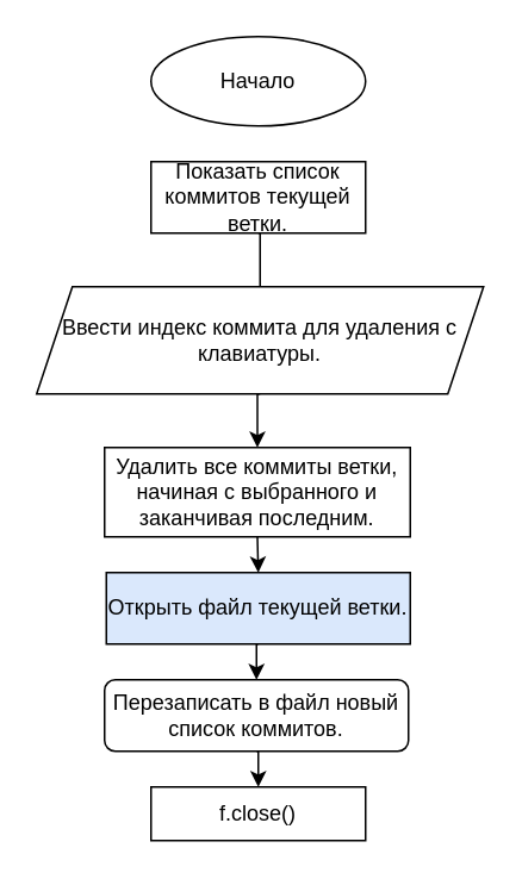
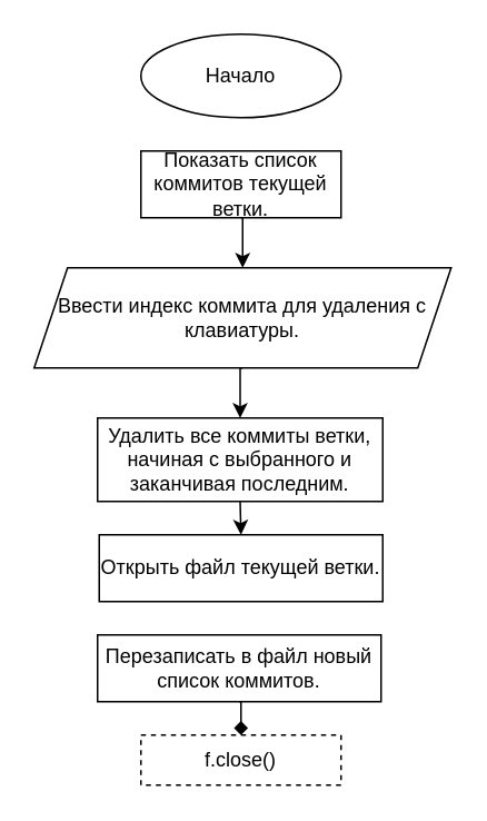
  <mxCell id="0" />
  <mxCell id="1" parent="0" />
  <mxCell id="2" value="Начало" style="ellipse;whiteSpace=wrap;html=1;" parent="1" vertex="1"><mxGeometry x="84" y="20" width="120" height="50" as="geometry" /></mxCell>
- <mxCell id="3" style="edgeStyle=orthogonalEdgeStyle;rounded=0;orthogonalLoop=1;jettySize=auto;html=1;exitX=0.5;exitY=1;exitDx=0;exitDy=0;entryX=0.5;entryY=0;entryDx=0;entryDy=0;endArrow=none;" parent="1" source="4" target="6" edge="1"><mxGeometry relative="1" as="geometry" /></mxCell>
+ <mxCell id="3" style="edgeStyle=orthogonalEdgeStyle;rounded=0;orthogonalLoop=1;jettySize=auto;html=1;exitX=0.5;exitY=1;exitDx=0;exitDy=0;entryX=0.5;entryY=0;entryDx=0;entryDy=0;" parent="1" source="4" target="6" edge="1"><mxGeometry relative="1" as="geometry" /></mxCell>
  <mxCell id="4" value="Показать список коммитов текущей ветки." style="rounded=0;whiteSpace=wrap;html=1;" parent="1" vertex="1"><mxGeometry x="84" y="90" width="120" height="40" as="geometry" /></mxCell>
  <mxCell id="5" style="edgeStyle=orthogonalEdgeStyle;rounded=0;orthogonalLoop=1;jettySize=auto;html=1;exitX=0.5;exitY=1;exitDx=0;exitDy=0;entryX=0.5;entryY=0;entryDx=0;entryDy=0;" parent="1" source="6" target="8" edge="1"><mxGeometry relative="1" as="geometry" /></mxCell>
  <mxCell id="6" value="Ввести индекс коммита для удаления с клавиатуры." style="shape=parallelogram;perimeter=parallelogramPerimeter;whiteSpace=wrap;html=1;fixedSize=1;" parent="1" vertex="1"><mxGeometry x="20" y="160" width="250" height="60" as="geometry" /></mxCell>
  <mxCell id="7" style="edgeStyle=orthogonalEdgeStyle;rounded=0;orthogonalLoop=1;jettySize=auto;html=1;exitX=0.5;exitY=1;exitDx=0;exitDy=0;entryX=0.5;entryY=0;entryDx=0;entryDy=0;" parent="1" source="8" target="10" edge="1"><mxGeometry relative="1" as="geometry" /></mxCell>
  <mxCell id="8" value="Удалить все коммиты ветки, начиная с выбранного и заканчивая последним." style="rounded=0;whiteSpace=wrap;html=1;" parent="1" vertex="1"><mxGeometry x="58" y="250" width="171" height="50" as="geometry" /></mxCell>
- <mxCell id="9" style="edgeStyle=orthogonalEdgeStyle;rounded=0;orthogonalLoop=1;jettySize=auto;html=1;exitX=0.5;exitY=1;exitDx=0;exitDy=0;entryX=0.5;entryY=0;entryDx=0;entryDy=0;" parent="1" source="10" target="12" edge="1"><mxGeometry relative="1" as="geometry" /></mxCell>
- <mxCell id="10" value="Открыть файл текущей ветки." style="rounded=0;whiteSpace=wrap;html=1;fillColor=#dae8fc;" parent="1" vertex="1"><mxGeometry x="59" y="320" width="170" height="40" as="geometry" /></mxCell>
- <mxCell id="11" style="edgeStyle=orthogonalEdgeStyle;rounded=0;orthogonalLoop=1;jettySize=auto;html=1;exitX=0.5;exitY=1;exitDx=0;exitDy=0;entryX=0.5;entryY=0;entryDx=0;entryDy=0;" parent="1" source="12" target="13" edge="1"><mxGeometry relative="1" as="geometry" /></mxCell>
- <mxCell id="12" value="Перезаписать в файл новый список коммитов." style="whiteSpace=wrap;html=1;rounded=1;" parent="1" vertex="1"><mxGeometry x="58" y="380" width="170" height="40" as="geometry" /></mxCell>
- <mxCell id="13" value="f.close()" style="rounded=0;whiteSpace=wrap;html=1;" parent="1" vertex="1"><mxGeometry x="84" y="440" width="120" height="30" as="geometry" /></mxCell>
+ <mxCell id="10" value="Открыть файл текущей ветки." style="rounded=0;whiteSpace=wrap;html=1;" parent="1" vertex="1"><mxGeometry x="59" y="320" width="170" height="40" as="geometry" /></mxCell>
+ <mxCell id="11" style="edgeStyle=orthogonalEdgeStyle;rounded=0;orthogonalLoop=1;jettySize=auto;html=1;exitX=0.5;exitY=1;exitDx=0;exitDy=0;entryX=0.5;entryY=0;entryDx=0;entryDy=0;endArrow=diamond;" parent="1" source="12" target="13" edge="1"><mxGeometry relative="1" as="geometry" /></mxCell>
+ <mxCell id="12" value="Перезаписать в файл новый список коммитов." style="rounded=0;whiteSpace=wrap;html=1;" parent="1" vertex="1"><mxGeometry x="58" y="380" width="170" height="40" as="geometry" /></mxCell>
+ <mxCell id="13" value="f.close()" style="rounded=0;whiteSpace=wrap;html=1;dashed=1;" parent="1" vertex="1"><mxGeometry x="84" y="440" width="120" height="30" as="geometry" /></mxCell>
